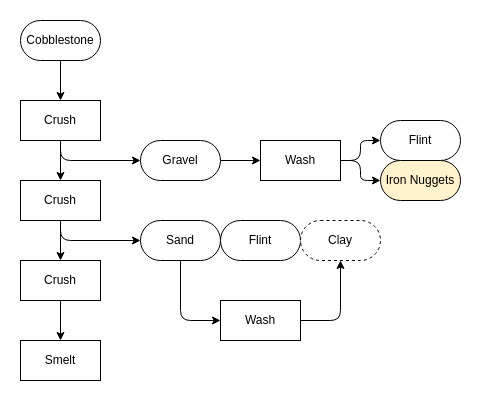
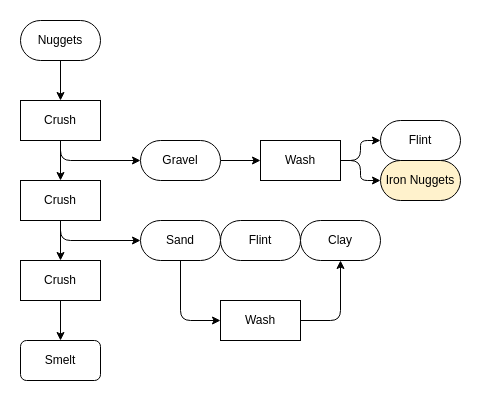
  <mxCell id="0" />
  <mxCell id="1" parent="0" />
  <mxCell id="2" value="" style="edgeStyle=orthogonalEdgeStyle;rounded=1;orthogonalLoop=1;jettySize=auto;html=1;" parent="1" source="3" target="6" edge="1"><mxGeometry relative="1" as="geometry" /></mxCell>
- <mxCell id="3" value="Cobblestone" style="rounded=1;whiteSpace=wrap;html=1;arcSize=50;" parent="1" vertex="1"><mxGeometry x="20" y="20" width="80" height="40" as="geometry" /></mxCell>
+ <mxCell id="3" value="Nuggets" style="rounded=1;whiteSpace=wrap;html=1;arcSize=50;" parent="1" vertex="1"><mxGeometry x="20" y="20" width="80" height="40" as="geometry" /></mxCell>
  <mxCell id="4" style="edgeStyle=orthogonalEdgeStyle;rounded=1;orthogonalLoop=1;jettySize=auto;html=1;" parent="1" source="6" target="9" edge="1"><mxGeometry relative="1" as="geometry" /></mxCell>
  <mxCell id="5" style="edgeStyle=orthogonalEdgeStyle;rounded=1;orthogonalLoop=1;jettySize=auto;html=1;" parent="1" source="6" target="13" edge="1"><mxGeometry relative="1" as="geometry"><Array as="points"><mxPoint x="60" y="160" /></Array></mxGeometry></mxCell>
  <mxCell id="6" value="Crush" style="rounded=0;whiteSpace=wrap;html=1;" parent="1" vertex="1"><mxGeometry x="20" y="100" width="80" height="40" as="geometry" /></mxCell>
  <mxCell id="7" style="edgeStyle=orthogonalEdgeStyle;rounded=1;orthogonalLoop=1;jettySize=auto;html=1;" parent="1" source="9" target="11" edge="1"><mxGeometry relative="1" as="geometry" /></mxCell>
  <mxCell id="8" style="edgeStyle=orthogonalEdgeStyle;rounded=1;orthogonalLoop=1;jettySize=auto;html=1;" parent="1" source="9" target="15" edge="1"><mxGeometry relative="1" as="geometry"><Array as="points"><mxPoint x="60" y="240" /></Array></mxGeometry></mxCell>
  <mxCell id="9" value="Crush" style="rounded=0;whiteSpace=wrap;html=1;" parent="1" vertex="1"><mxGeometry x="20" y="180" width="80" height="40" as="geometry" /></mxCell>
  <mxCell id="10" value="" style="edgeStyle=orthogonalEdgeStyle;rounded=1;orthogonalLoop=1;jettySize=auto;html=1;" parent="1" source="11" target="25" edge="1"><mxGeometry relative="1" as="geometry" /></mxCell>
  <mxCell id="11" value="Crush" style="rounded=0;whiteSpace=wrap;html=1;" parent="1" vertex="1"><mxGeometry x="20" y="260" width="80" height="40" as="geometry" /></mxCell>
  <mxCell id="12" value="" style="edgeStyle=orthogonalEdgeStyle;rounded=1;orthogonalLoop=1;jettySize=auto;html=1;" parent="1" source="13" target="18" edge="1"><mxGeometry relative="1" as="geometry" /></mxCell>
  <mxCell id="13" value="Gravel" style="rounded=1;whiteSpace=wrap;html=1;arcSize=50;" parent="1" vertex="1"><mxGeometry x="140" y="140" width="80" height="40" as="geometry" /></mxCell>
  <mxCell id="14" style="edgeStyle=orthogonalEdgeStyle;rounded=1;orthogonalLoop=1;jettySize=auto;html=1;" parent="1" source="15" target="24" edge="1"><mxGeometry relative="1" as="geometry"><Array as="points"><mxPoint x="180" y="320" /></Array></mxGeometry></mxCell>
  <mxCell id="15" value="Sand" style="rounded=1;whiteSpace=wrap;html=1;arcSize=50;" parent="1" vertex="1"><mxGeometry x="140" y="220" width="80" height="40" as="geometry" /></mxCell>
  <mxCell id="16" value="" style="edgeStyle=orthogonalEdgeStyle;rounded=1;orthogonalLoop=1;jettySize=auto;html=1;" parent="1" source="18" target="19" edge="1"><mxGeometry relative="1" as="geometry" /></mxCell>
  <mxCell id="17" style="edgeStyle=orthogonalEdgeStyle;rounded=1;orthogonalLoop=1;jettySize=auto;html=1;" parent="1" source="18" target="20" edge="1"><mxGeometry relative="1" as="geometry"><mxPoint x="360" y="210" as="targetPoint" /></mxGeometry></mxCell>
  <mxCell id="18" value="Wash" style="rounded=0;whiteSpace=wrap;html=1;" parent="1" vertex="1"><mxGeometry x="260" y="140" width="80" height="40" as="geometry" /></mxCell>
  <mxCell id="19" value="Flint" style="rounded=1;whiteSpace=wrap;html=1;arcSize=50;" parent="1" vertex="1"><mxGeometry x="380" y="120" width="80" height="40" as="geometry" /></mxCell>
  <mxCell id="20" value="Iron Nuggets" style="rounded=1;whiteSpace=wrap;html=1;arcSize=50;fillColor=#fff2cc;" parent="1" vertex="1"><mxGeometry x="380" y="160" width="80" height="40" as="geometry" /></mxCell>
  <mxCell id="21" value="Flint" style="rounded=1;whiteSpace=wrap;html=1;arcSize=50;" parent="1" vertex="1"><mxGeometry x="220" y="220" width="80" height="40" as="geometry" /></mxCell>
- <mxCell id="22" value="Clay" style="rounded=1;whiteSpace=wrap;html=1;arcSize=50;dashed=1;" parent="1" vertex="1"><mxGeometry x="300" y="220" width="80" height="40" as="geometry" /></mxCell>
+ <mxCell id="22" value="Clay" style="rounded=1;whiteSpace=wrap;html=1;arcSize=50;" parent="1" vertex="1"><mxGeometry x="300" y="220" width="80" height="40" as="geometry" /></mxCell>
  <mxCell id="23" style="edgeStyle=orthogonalEdgeStyle;rounded=1;orthogonalLoop=1;jettySize=auto;html=1;" parent="1" source="24" target="22" edge="1"><mxGeometry relative="1" as="geometry"><Array as="points"><mxPoint x="340" y="320" /></Array></mxGeometry></mxCell>
  <mxCell id="24" value="Wash" style="rounded=0;whiteSpace=wrap;html=1;" parent="1" vertex="1"><mxGeometry x="220" y="300" width="80" height="40" as="geometry" /></mxCell>
- <mxCell id="25" value="Smelt" style="rounded=0;whiteSpace=wrap;html=1;" parent="1" vertex="1"><mxGeometry x="20" y="340" width="80" height="40" as="geometry" /></mxCell>
+ <mxCell id="25" value="Smelt" style="whiteSpace=wrap;html=1;rounded=1;" parent="1" vertex="1"><mxGeometry x="20" y="340" width="80" height="40" as="geometry" /></mxCell>
